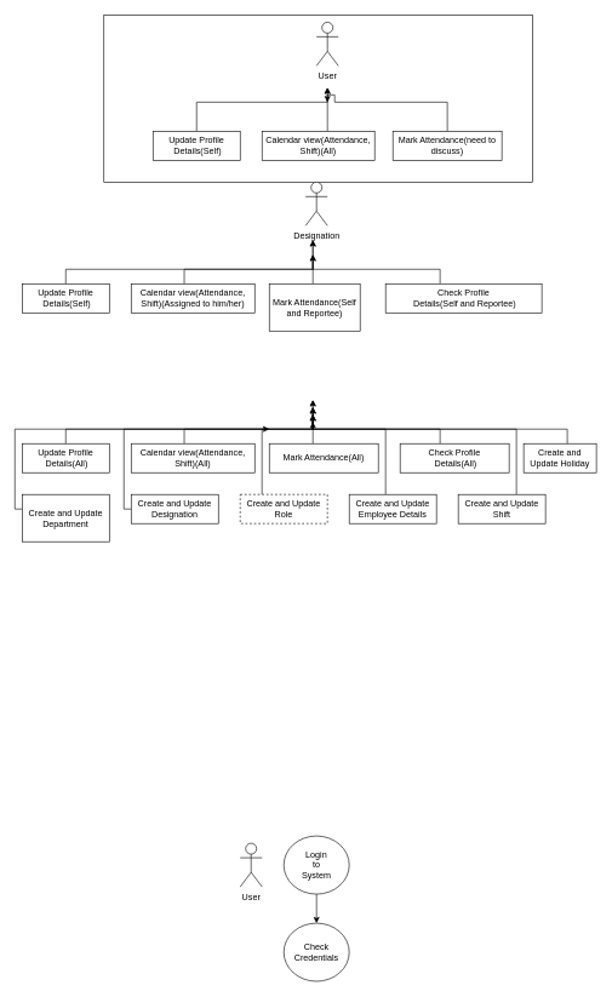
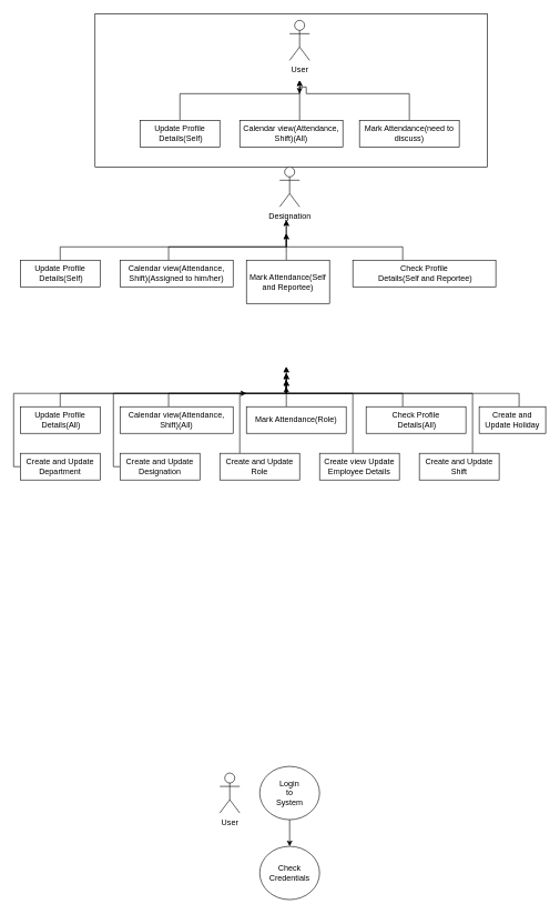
  <mxCell id="0" />
  <mxCell id="1" parent="0" />
  <mxCell id="2" value="" style="rounded=0;whiteSpace=wrap;html=1;" vertex="1" parent="1"><mxGeometry x="142.5" width="590" height="230" as="geometry" y="20" /></mxCell>
  <mxCell id="3" value="User&lt;br&gt;" style="shape=umlActor;verticalLabelPosition=bottom;verticalAlign=top;html=1;outlineConnect=0;" parent="1" vertex="1"><mxGeometry x="435" y="30" width="30" height="60" as="geometry" /></mxCell>
  <mxCell id="4" style="edgeStyle=orthogonalEdgeStyle;rounded=0;orthogonalLoop=1;jettySize=auto;html=1;" parent="1" source="5" edge="1"><mxGeometry relative="1" as="geometry"><mxPoint x="450" y="120" as="targetPoint" /><Array as="points"><mxPoint x="270" y="140" /><mxPoint x="450" y="140" /></Array></mxGeometry></mxCell>
  <mxCell id="5" value="Update Profile&lt;br&gt;&amp;nbsp;Details(Self)" style="rounded=0;whiteSpace=wrap;html=1;" parent="1" vertex="1"><mxGeometry x="210" y="180" width="120" height="40" as="geometry" /></mxCell>
  <mxCell id="6" style="edgeStyle=orthogonalEdgeStyle;rounded=0;orthogonalLoop=1;jettySize=auto;html=1;" parent="1" source="7" edge="1"><mxGeometry relative="1" as="geometry"><mxPoint x="450" y="140" as="targetPoint" /><Array as="points"><mxPoint x="615" y="140" /><mxPoint x="460" y="140" /><mxPoint x="460" y="130" /><mxPoint x="450" y="130" /></Array></mxGeometry></mxCell>
  <mxCell id="7" value="Mark Attendance(need to discuss)" style="rounded=0;whiteSpace=wrap;html=1;" parent="1" vertex="1"><mxGeometry x="540" y="180" width="150" height="40" as="geometry" /></mxCell>
  <mxCell id="8" value="User&lt;br&gt;" style="shape=umlActor;verticalLabelPosition=bottom;verticalAlign=top;html=1;outlineConnect=0;" parent="1" vertex="1"><mxGeometry x="330" y="1160" width="30" height="60" as="geometry" /></mxCell>
  <mxCell id="9" value="Login&lt;br&gt;to&lt;br&gt;System" style="ellipse;whiteSpace=wrap;html=1;" parent="1" vertex="1"><mxGeometry x="390" y="1150" width="90" height="80" as="geometry" /></mxCell>
  <mxCell id="10" value="" style="endArrow=classic;html=1;rounded=0;exitX=0.5;exitY=1;exitDx=0;exitDy=0;" parent="1" source="9" edge="1"><mxGeometry width="50" height="50" relative="1" as="geometry"><mxPoint x="670" y="1370" as="sourcePoint" /><mxPoint x="435" y="1270" as="targetPoint" /></mxGeometry></mxCell>
  <mxCell id="11" value="Check Credentials" style="ellipse;whiteSpace=wrap;html=1;" parent="1" vertex="1"><mxGeometry x="390" y="1270" width="90" height="80" as="geometry" /></mxCell>
  <mxCell id="12" style="edgeStyle=orthogonalEdgeStyle;rounded=0;orthogonalLoop=1;jettySize=auto;html=1;" parent="1" source="13" edge="1"><mxGeometry relative="1" as="geometry"><mxPoint x="450" y="120" as="targetPoint" /><Array as="points"><mxPoint x="450" y="170" /><mxPoint x="450" y="170" /></Array></mxGeometry></mxCell>
  <mxCell id="13" value="Calendar view(Attendance, Shift)(All)" style="rounded=0;whiteSpace=wrap;html=1;" parent="1" vertex="1"><mxGeometry x="360" y="180" width="155" height="40" as="geometry" /></mxCell>
  <mxCell id="14" value="Designation&lt;br&gt;" style="shape=umlActor;verticalLabelPosition=bottom;verticalAlign=top;html=1;outlineConnect=0;" parent="1" vertex="1"><mxGeometry x="420" y="250" width="30" height="60" as="geometry" /></mxCell>
  <mxCell id="15" style="edgeStyle=orthogonalEdgeStyle;rounded=0;orthogonalLoop=1;jettySize=auto;html=1;" parent="1" edge="1"><mxGeometry relative="1" as="geometry"><mxPoint x="90" y="390" as="sourcePoint" /><mxPoint x="430" y="330" as="targetPoint" /><Array as="points"><mxPoint x="90" y="370" /><mxPoint x="430" y="370" /></Array></mxGeometry></mxCell>
  <mxCell id="16" style="edgeStyle=orthogonalEdgeStyle;rounded=0;orthogonalLoop=1;jettySize=auto;html=1;" parent="1" source="17" edge="1"><mxGeometry relative="1" as="geometry"><mxPoint x="430" y="350" as="targetPoint" /><Array as="points"><mxPoint x="430" y="380" /><mxPoint x="430" y="380" /></Array></mxGeometry></mxCell>
  <mxCell id="17" value="Mark Attendance(Self and Reportee)" style="rounded=0;whiteSpace=wrap;html=1;" parent="1" vertex="1"><mxGeometry x="370" y="390" width="125" height="65" as="geometry" /></mxCell>
  <mxCell id="18" style="edgeStyle=orthogonalEdgeStyle;rounded=0;orthogonalLoop=1;jettySize=auto;html=1;" parent="1" source="19" edge="1"><mxGeometry relative="1" as="geometry"><mxPoint x="430" y="350" as="targetPoint" /><Array as="points"><mxPoint x="253" y="370" /><mxPoint x="430" y="370" /></Array></mxGeometry></mxCell>
  <mxCell id="19" value="Calendar view(Attendance, Shift)(Assigned to him/her)" style="rounded=0;whiteSpace=wrap;html=1;" parent="1" vertex="1"><mxGeometry x="180" y="390" width="170" height="40" as="geometry" /></mxCell>
  <mxCell id="20" value="Update Profile&lt;br&gt;&amp;nbsp;Details(Self)" style="rounded=0;whiteSpace=wrap;html=1;" parent="1" vertex="1"><mxGeometry x="30" y="390" width="120" height="40" as="geometry" /></mxCell>
  <mxCell id="21" style="edgeStyle=orthogonalEdgeStyle;rounded=0;orthogonalLoop=1;jettySize=auto;html=1;" parent="1" source="22" edge="1"><mxGeometry relative="1" as="geometry"><mxPoint x="430" y="330" as="targetPoint" /><Array as="points"><mxPoint x="605" y="370" /></Array></mxGeometry></mxCell>
  <mxCell id="22" value="Check Profile&lt;br&gt;&amp;nbsp;Details(Self and Reportee)" style="rounded=0;whiteSpace=wrap;html=1;" parent="1" vertex="1"><mxGeometry x="530" y="390" width="215" height="40" as="geometry" /></mxCell>
  <mxCell id="23" style="edgeStyle=orthogonalEdgeStyle;rounded=0;orthogonalLoop=1;jettySize=auto;html=1;" parent="1" edge="1"><mxGeometry relative="1" as="geometry"><mxPoint x="90" y="610" as="sourcePoint" /><mxPoint x="430" y="550" as="targetPoint" /><Array as="points"><mxPoint x="90" y="590" /><mxPoint x="430" y="590" /></Array></mxGeometry></mxCell>
  <mxCell id="24" style="edgeStyle=orthogonalEdgeStyle;rounded=0;orthogonalLoop=1;jettySize=auto;html=1;" parent="1" source="25" edge="1"><mxGeometry relative="1" as="geometry"><mxPoint x="430" y="570" as="targetPoint" /><Array as="points"><mxPoint x="430" y="600" /><mxPoint x="430" y="600" /></Array></mxGeometry></mxCell>
- <mxCell id="25" value="Mark Attendance(All)" style="rounded=0;whiteSpace=wrap;html=1;" parent="1" vertex="1"><mxGeometry x="370" y="610" width="150" height="40" as="geometry" /></mxCell>
+ <mxCell id="25" value="Mark Attendance(Role)" style="rounded=0;whiteSpace=wrap;html=1;" parent="1" vertex="1"><mxGeometry x="370" y="610" width="150" height="40" as="geometry" /></mxCell>
  <mxCell id="26" style="edgeStyle=orthogonalEdgeStyle;rounded=0;orthogonalLoop=1;jettySize=auto;html=1;" parent="1" source="27" edge="1"><mxGeometry relative="1" as="geometry"><mxPoint x="430" y="570" as="targetPoint" /><Array as="points"><mxPoint x="253" y="590" /><mxPoint x="430" y="590" /></Array></mxGeometry></mxCell>
  <mxCell id="27" value="Calendar view(Attendance, Shift)(All)" style="rounded=0;whiteSpace=wrap;html=1;" parent="1" vertex="1"><mxGeometry x="180" y="610" width="170" height="40" as="geometry" /></mxCell>
  <mxCell id="28" value="Update Profile&lt;br&gt;&amp;nbsp;Details(All)" style="rounded=0;whiteSpace=wrap;html=1;" parent="1" vertex="1"><mxGeometry x="30" y="610" width="120" height="40" as="geometry" /></mxCell>
  <mxCell id="29" style="edgeStyle=orthogonalEdgeStyle;rounded=0;orthogonalLoop=1;jettySize=auto;html=1;" parent="1" edge="1"><mxGeometry relative="1" as="geometry"><mxPoint x="605" y="610" as="sourcePoint" /><mxPoint x="430" y="550" as="targetPoint" /><Array as="points"><mxPoint x="605" y="590" /></Array></mxGeometry></mxCell>
  <mxCell id="30" value="Check Profile&lt;br&gt;&amp;nbsp;Details(All)" style="rounded=0;whiteSpace=wrap;html=1;" parent="1" vertex="1"><mxGeometry x="550" y="610" width="150" height="40" as="geometry" /></mxCell>
  <mxCell id="31" style="edgeStyle=orthogonalEdgeStyle;rounded=0;orthogonalLoop=1;jettySize=auto;html=1;" parent="1" source="32" edge="1"><mxGeometry relative="1" as="geometry"><mxPoint x="370" y="590" as="targetPoint" /><Array as="points"><mxPoint x="20" y="700" /><mxPoint x="20" y="590" /></Array></mxGeometry></mxCell>
- <mxCell id="32" value="Create and Update Department" style="rounded=0;whiteSpace=wrap;html=1;" parent="1" vertex="1"><mxGeometry x="30" y="680" width="120" height="65" as="geometry" /></mxCell>
+ <mxCell id="32" value="Create and Update Department" style="rounded=0;whiteSpace=wrap;html=1;" parent="1" vertex="1"><mxGeometry x="30" y="680" width="120" height="40" as="geometry" /></mxCell>
  <mxCell id="33" value="" style="edgeStyle=orthogonalEdgeStyle;rounded=0;orthogonalLoop=1;jettySize=auto;html=1;" parent="1" source="34" edge="1"><mxGeometry relative="1" as="geometry"><mxPoint x="430" y="570" as="targetPoint" /><Array as="points"><mxPoint x="170" y="700" /><mxPoint x="170" y="590" /><mxPoint x="430" y="590" /></Array></mxGeometry></mxCell>
  <mxCell id="34" value="Create and Update Designation" style="rounded=0;whiteSpace=wrap;html=1;" parent="1" vertex="1"><mxGeometry x="180" y="680" width="120" height="40" as="geometry" /></mxCell>
  <mxCell id="35" value="" style="edgeStyle=orthogonalEdgeStyle;rounded=0;orthogonalLoop=1;jettySize=auto;html=1;" parent="1" source="36" edge="1"><mxGeometry relative="1" as="geometry"><mxPoint x="430" y="560" as="targetPoint" /><Array as="points"><mxPoint x="360" y="590" /><mxPoint x="430" y="590" /></Array></mxGeometry></mxCell>
- <mxCell id="36" value="Create and Update Role" style="rounded=0;whiteSpace=wrap;html=1;dashed=1;" parent="1" vertex="1"><mxGeometry x="330" y="680" width="120" height="40" as="geometry" /></mxCell>
+ <mxCell id="36" value="Create and Update Role" style="rounded=0;whiteSpace=wrap;html=1;" parent="1" vertex="1"><mxGeometry x="330" y="680" width="120" height="40" as="geometry" /></mxCell>
  <mxCell id="37" value="" style="edgeStyle=orthogonalEdgeStyle;rounded=0;orthogonalLoop=1;jettySize=auto;html=1;" parent="1" source="38" edge="1"><mxGeometry relative="1" as="geometry"><mxPoint x="430" y="560" as="targetPoint" /><Array as="points"><mxPoint x="530" y="590" /><mxPoint x="430" y="590" /></Array></mxGeometry></mxCell>
- <mxCell id="38" value="Create and Update Employee Details" style="rounded=0;whiteSpace=wrap;html=1;" parent="1" vertex="1"><mxGeometry x="480" y="680" width="120" height="40" as="geometry" /></mxCell>
+ <mxCell id="38" value="Create view Update Employee Details" style="rounded=0;whiteSpace=wrap;html=1;" parent="1" vertex="1"><mxGeometry x="480" y="680" width="120" height="40" as="geometry" /></mxCell>
  <mxCell id="39" style="edgeStyle=orthogonalEdgeStyle;rounded=0;orthogonalLoop=1;jettySize=auto;html=1;" edge="1" parent="1" source="40"><mxGeometry relative="1" as="geometry"><mxPoint x="430" y="580" as="targetPoint" /><Array as="points"><mxPoint x="710" y="590" /><mxPoint x="430" y="590" /></Array></mxGeometry></mxCell>
  <mxCell id="40" value="Create and Update Shift" style="rounded=0;whiteSpace=wrap;html=1;" vertex="1" parent="1"><mxGeometry x="630" y="680" width="120" height="40" as="geometry" /></mxCell>
  <mxCell id="41" style="edgeStyle=orthogonalEdgeStyle;rounded=0;orthogonalLoop=1;jettySize=auto;html=1;" edge="1" parent="1" source="42"><mxGeometry relative="1" as="geometry"><mxPoint x="430" y="560" as="targetPoint" /><Array as="points"><mxPoint x="780" y="590" /><mxPoint x="430" y="590" /><mxPoint x="430" y="560" /></Array></mxGeometry></mxCell>
  <mxCell id="42" value="Create and Update Holiday" style="rounded=0;whiteSpace=wrap;html=1;" vertex="1" parent="1"><mxGeometry x="720" y="610" width="100" height="40" as="geometry" /></mxCell>
